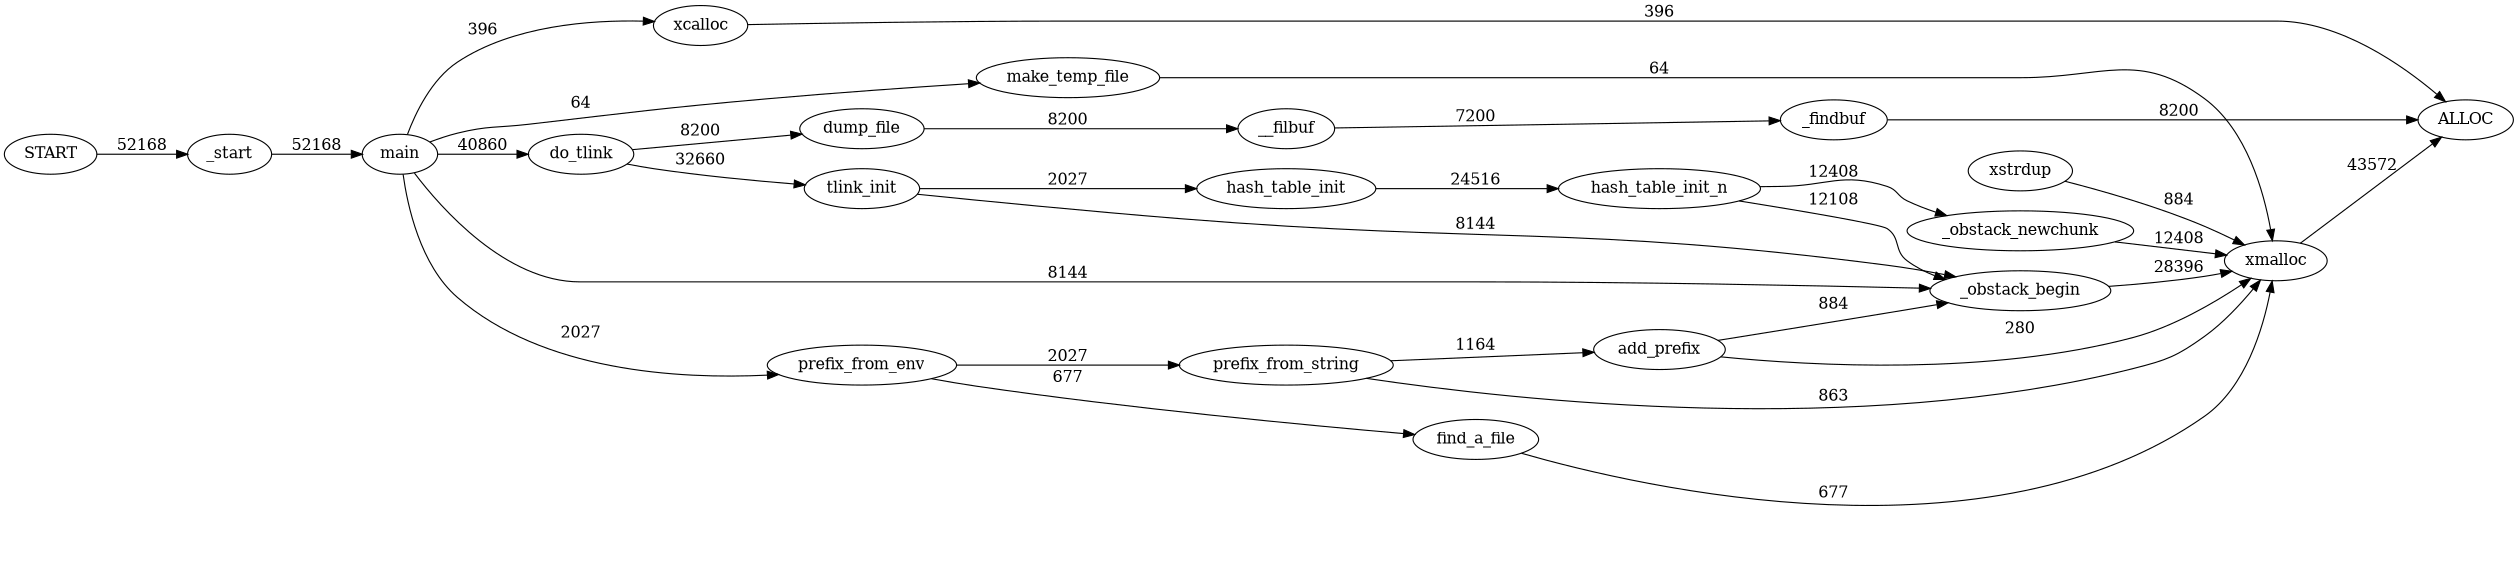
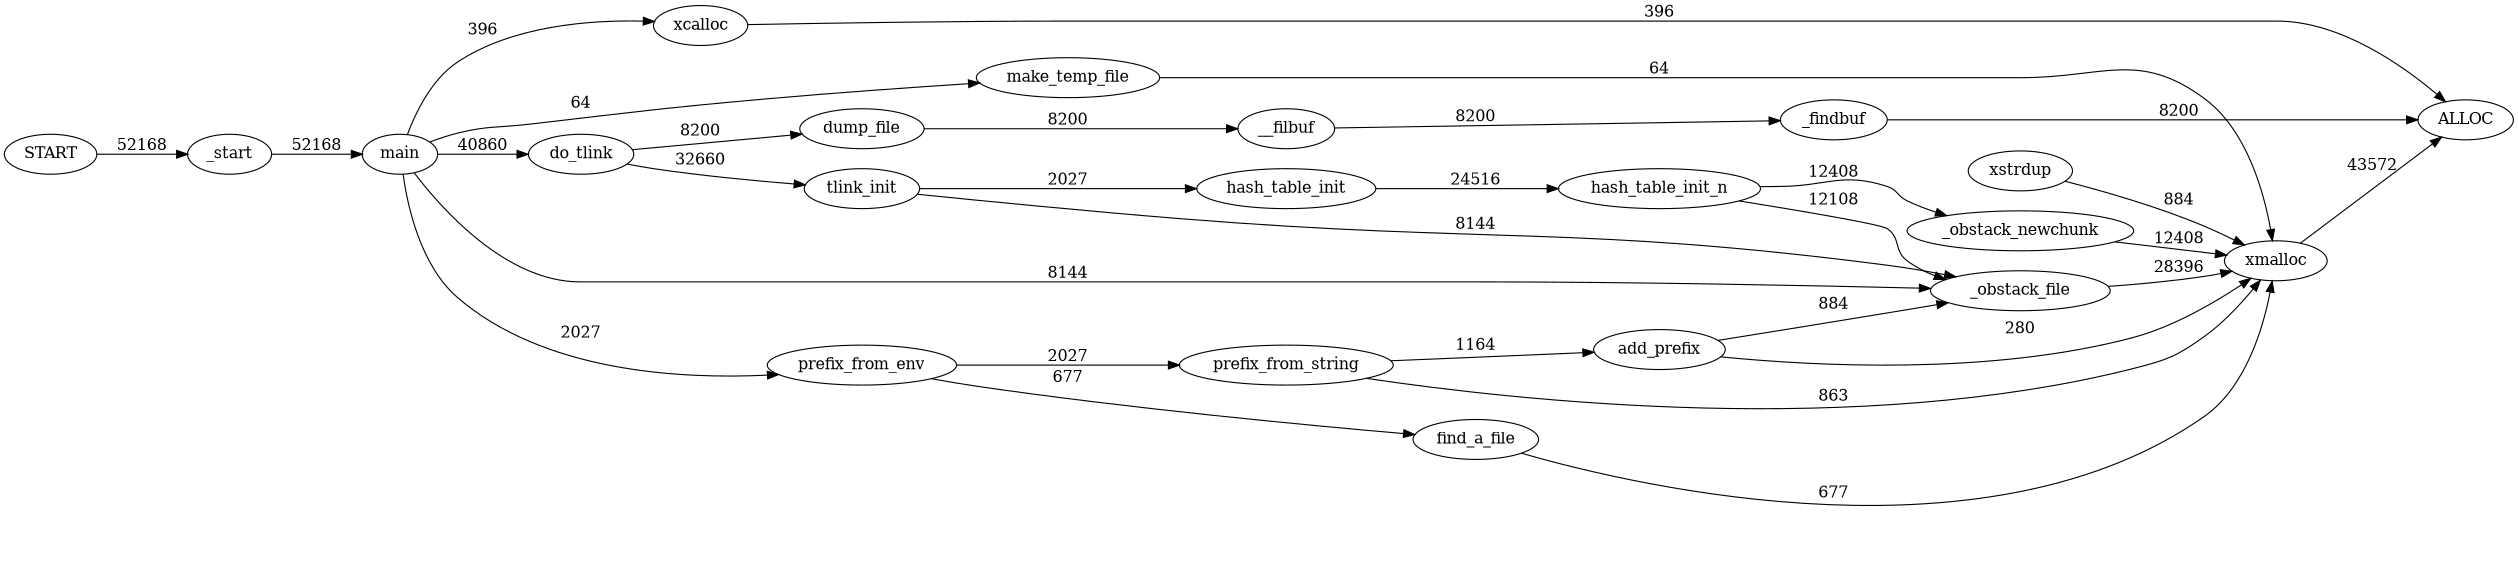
  digraph {
    rankdir=LR
    START
    _start
    main
    xcalloc
-   _obstack_begin
+   _obstack_begin [label=_obstack_file]
    prefix_from_env
    make_temp_file
    do_tlink
    ALLOC
    xmalloc
    find_a_file
    prefix_from_string
    tlink_init
    dump_file
    add_prefix
    xstrdup
    hash_table_init
    __filbuf
    hash_table_init_n
    _obstack_newchunk
    _findbuf
    START -> _start [label=52168]
    _start -> main [label=52168]
    main -> xcalloc [label=396]
    main -> _obstack_begin [label=8144]
    main -> prefix_from_env [label=2027]
    main -> make_temp_file [label=64]
    main -> do_tlink [label=40860]
    xcalloc -> ALLOC [label=396]
    _obstack_begin -> xmalloc [label=28396]
    prefix_from_env -> find_a_file [label=677]
    prefix_from_env -> prefix_from_string [label=2027]
    make_temp_file -> xmalloc [label=64]
    do_tlink -> tlink_init [label=32660]
    do_tlink -> dump_file [label=8200]
    xmalloc -> ALLOC [label=43572]
    find_a_file -> xmalloc [label=677]
    prefix_from_string -> xmalloc [label=863]
    prefix_from_string -> add_prefix [label=1164]
    tlink_init -> _obstack_begin [label=8144]
    tlink_init -> hash_table_init [label=2027]
    dump_file -> __filbuf [label=8200]
    add_prefix -> _obstack_begin [label=884]
    add_prefix -> xmalloc [label=280]
    xstrdup -> xmalloc [label=884]
    hash_table_init -> hash_table_init_n [label=24516]
-   __filbuf -> _findbuf [label=7200]
+   __filbuf -> _findbuf [label=8200]
    hash_table_init_n -> _obstack_begin [label=12108]
    hash_table_init_n -> _obstack_newchunk [label=12408]
    _obstack_newchunk -> xmalloc [label=12408]
    _findbuf -> ALLOC [label=8200]
  }
